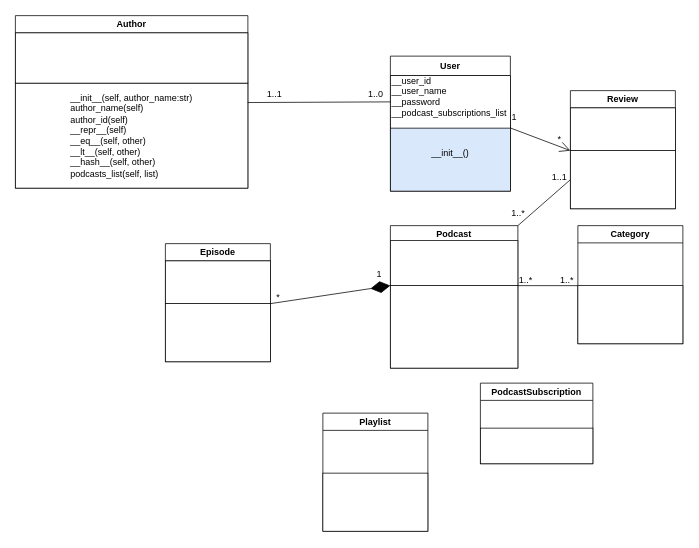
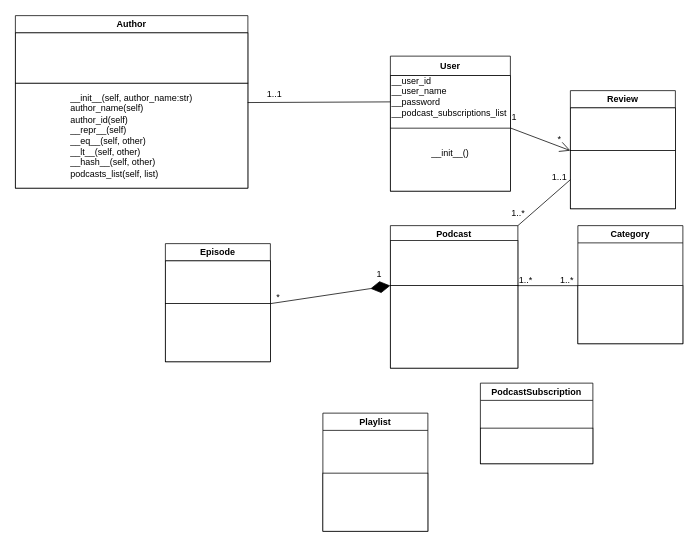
  <mxCell id="0" />
  <mxCell id="1" parent="0" />
  <mxCell id="2" value="Author" style="swimlane;whiteSpace=wrap;html=1;" vertex="1" parent="1"><mxGeometry x="20" y="20" width="310" height="230" as="geometry" /></mxCell>
  <mxCell id="3" value="&lt;div&gt;&lt;br&gt;&lt;/div&gt;&lt;div&gt;&lt;br&gt;&lt;/div&gt;&lt;div style=&quot;text-align: left;&quot;&gt;&lt;span style=&quot;background-color: initial;&quot;&gt;__init__(self, author_name:str)&lt;/span&gt;&lt;/div&gt;&lt;div&gt;&lt;div style=&quot;text-align: left;&quot;&gt;&lt;span style=&quot;background-color: initial;&quot;&gt;author_name(self)&lt;/span&gt;&lt;/div&gt;&lt;div style=&quot;text-align: left;&quot;&gt;&lt;span style=&quot;background-color: initial;&quot;&gt;author_id(self)&lt;/span&gt;&lt;/div&gt;&lt;div style=&quot;text-align: left;&quot;&gt;&lt;span style=&quot;background-color: initial;&quot;&gt;__repr__(self)&lt;/span&gt;&lt;/div&gt;&lt;div style=&quot;text-align: left;&quot;&gt;__eq__(self, other)&lt;/div&gt;&lt;div style=&quot;text-align: left;&quot;&gt;__lt__(self, other)&lt;/div&gt;&lt;div style=&quot;text-align: left;&quot;&gt;__hash__(self, other)&lt;/div&gt;&lt;div style=&quot;text-align: left;&quot;&gt;&lt;span style=&quot;background-color: initial;&quot;&gt;podcasts_list(self, list)&lt;/span&gt;&lt;/div&gt;&lt;div&gt;&lt;div style=&quot;text-align: left;&quot;&gt;&lt;br&gt;&lt;/div&gt;&lt;/div&gt;&lt;div&gt;&lt;br&gt;&lt;/div&gt;&lt;/div&gt;" style="rounded=0;whiteSpace=wrap;html=1;" vertex="1" parent="2"><mxGeometry y="90" width="310" height="140" as="geometry" /></mxCell>
  <mxCell id="4" value="" style="whiteSpace=wrap;html=1;" vertex="1" parent="2"><mxGeometry y="23" width="310" height="67" as="geometry" /></mxCell>
  <mxCell id="5" value="Podcast" style="swimlane;whiteSpace=wrap;html=1;" vertex="1" parent="1"><mxGeometry x="520" y="300" width="170" height="190" as="geometry" /></mxCell>
  <mxCell id="6" value="" style="rounded=0;whiteSpace=wrap;html=1;" vertex="1" parent="5"><mxGeometry y="80" width="170" height="110" as="geometry" /></mxCell>
  <mxCell id="7" value="" style="rounded=0;whiteSpace=wrap;html=1;" vertex="1" parent="5"><mxGeometry y="20" width="170" height="60" as="geometry" /></mxCell>
  <mxCell id="8" value="Episode" style="swimlane;whiteSpace=wrap;html=1;" vertex="1" parent="1"><mxGeometry x="220" y="324" width="140" height="157.5" as="geometry" /></mxCell>
  <mxCell id="9" value="" style="rounded=0;whiteSpace=wrap;html=1;" vertex="1" parent="8"><mxGeometry y="80" width="140" height="77.5" as="geometry" /></mxCell>
  <mxCell id="10" value="" style="rounded=0;whiteSpace=wrap;html=1;" vertex="1" parent="8"><mxGeometry y="23" width="140" height="57" as="geometry" /></mxCell>
  <mxCell id="11" value="User" style="swimlane;whiteSpace=wrap;html=1;startSize=26;" vertex="1" parent="1"><mxGeometry x="520" y="74" width="160" height="180" as="geometry" /></mxCell>
- <mxCell id="12" value="__init__()" style="rounded=0;whiteSpace=wrap;html=1;fillColor=#dae8fc;" vertex="1" parent="11"><mxGeometry y="80" width="160" height="100" as="geometry" /></mxCell>
+ <mxCell id="12" value="__init__()" style="rounded=0;whiteSpace=wrap;html=1;" vertex="1" parent="11"><mxGeometry y="80" width="160" height="100" as="geometry" /></mxCell>
  <mxCell id="13" value="__user_id&lt;div&gt;__user_name&lt;/div&gt;&lt;div&gt;__password&lt;/div&gt;&lt;div&gt;__podcast_subscriptions_list&lt;/div&gt;&lt;div&gt;&lt;br&gt;&lt;/div&gt;" style="rounded=0;whiteSpace=wrap;html=1;align=left;" vertex="1" parent="11"><mxGeometry y="26" width="160" height="70" as="geometry" /></mxCell>
  <mxCell id="14" value="PodcastSubscription" style="swimlane;whiteSpace=wrap;html=1;" vertex="1" parent="1"><mxGeometry x="640" y="510" width="150" height="107.5" as="geometry" /></mxCell>
  <mxCell id="15" value="" style="rounded=0;whiteSpace=wrap;html=1;" vertex="1" parent="14"><mxGeometry y="60" width="150" height="47.5" as="geometry" /></mxCell>
  <mxCell id="16" value="Category&lt;span style=&quot;color: rgba(0, 0, 0, 0); font-family: monospace; font-size: 0px; font-weight: 400; text-align: start; text-wrap: nowrap;&quot;&gt;%3CmxGraphModel%3E%3Croot%3E%3CmxCell%20id%3D%220%22%2F%3E%3CmxCell%20id%3D%221%22%20parent%3D%220%22%2F%3E%3CmxCell%20id%3D%222%22%20value%3D%22Episode%22%20style%3D%22swimlane%3BwhiteSpace%3Dwrap%3Bhtml%3D1%3B%22%20vertex%3D%221%22%20parent%3D%221%22%3E%3CmxGeometry%20x%3D%22200%22%20y%3D%22560%22%20width%3D%22140%22%20height%3D%22157.5%22%20as%3D%22geometry%22%2F%3E%3C%2FmxCell%3E%3C%2Froot%3E%3C%2FmxGraphModel%3E&lt;/span&gt;" style="swimlane;whiteSpace=wrap;html=1;" vertex="1" parent="1"><mxGeometry x="770" y="300" width="140" height="157.5" as="geometry" /></mxCell>
  <mxCell id="17" value="" style="rounded=0;whiteSpace=wrap;html=1;" vertex="1" parent="16"><mxGeometry y="80" width="140" height="77.5" as="geometry" /></mxCell>
  <mxCell id="18" value="Review" style="swimlane;whiteSpace=wrap;html=1;" vertex="1" parent="1"><mxGeometry x="760" y="120" width="140" height="157.5" as="geometry" /></mxCell>
  <mxCell id="19" value="" style="rounded=0;whiteSpace=wrap;html=1;" vertex="1" parent="18"><mxGeometry y="80" width="140" height="77.5" as="geometry" /></mxCell>
  <mxCell id="20" value="" style="rounded=0;whiteSpace=wrap;html=1;" vertex="1" parent="18"><mxGeometry y="23" width="140" height="57" as="geometry" /></mxCell>
  <mxCell id="21" value="Playlist" style="swimlane;whiteSpace=wrap;html=1;" vertex="1" parent="1"><mxGeometry x="430" y="550" width="140" height="157.5" as="geometry" /></mxCell>
  <mxCell id="22" value="" style="rounded=0;whiteSpace=wrap;html=1;" vertex="1" parent="21"><mxGeometry y="80" width="140" height="77.5" as="geometry" /></mxCell>
  <mxCell id="23" value="" style="endArrow=diamondThin;endFill=1;endSize=24;html=1;rounded=0;entryX=0;entryY=0;entryDx=0;entryDy=0;exitX=1;exitY=1;exitDx=0;exitDy=0;" edge="1" parent="1" source="10" target="6"><mxGeometry width="160" relative="1" as="geometry"><mxPoint x="450" y="380" as="sourcePoint" /><mxPoint x="460" y="340" as="targetPoint" /></mxGeometry></mxCell>
  <mxCell id="24" value="*" style="text;html=1;align=center;verticalAlign=middle;resizable=0;points=[];autosize=1;strokeColor=none;fillColor=none;" vertex="1" parent="1"><mxGeometry x="355" y="380" width="30" height="30" as="geometry" /></mxCell>
  <mxCell id="25" value="1" style="text;html=1;align=center;verticalAlign=middle;resizable=0;points=[];autosize=1;strokeColor=none;fillColor=none;" vertex="1" parent="1"><mxGeometry x="490" y="350" width="30" height="30" as="geometry" /></mxCell>
  <mxCell id="26" value="" style="endArrow=open;endFill=1;endSize=12;html=1;rounded=0;entryX=0;entryY=1;entryDx=0;entryDy=0;exitX=1.002;exitY=0.159;exitDx=0;exitDy=0;exitPerimeter=0;" edge="1" parent="1" source="12" target="20"><mxGeometry width="160" relative="1" as="geometry"><mxPoint x="500" y="250" as="sourcePoint" /><mxPoint x="660" y="250" as="targetPoint" /></mxGeometry></mxCell>
  <mxCell id="27" value="1" style="text;html=1;align=center;verticalAlign=middle;resizable=0;points=[];autosize=1;strokeColor=none;fillColor=none;" vertex="1" parent="1"><mxGeometry x="670" y="140" width="30" height="30" as="geometry" /></mxCell>
  <mxCell id="28" value="*" style="text;html=1;align=center;verticalAlign=middle;resizable=0;points=[];autosize=1;strokeColor=none;fillColor=none;" vertex="1" parent="1"><mxGeometry x="730" y="170" width="30" height="30" as="geometry" /></mxCell>
  <mxCell id="29" value="" style="endArrow=none;html=1;rounded=0;entryX=0;entryY=0.5;entryDx=0;entryDy=0;exitX=0.999;exitY=0.185;exitDx=0;exitDy=0;exitPerimeter=0;" edge="1" parent="1" source="3" target="13"><mxGeometry width="50" height="50" relative="1" as="geometry"><mxPoint x="350" y="150" as="sourcePoint" /><mxPoint x="430" y="150" as="targetPoint" /></mxGeometry></mxCell>
  <mxCell id="30" value="1..1" style="text;html=1;align=center;verticalAlign=middle;resizable=0;points=[];autosize=1;strokeColor=none;fillColor=none;" vertex="1" parent="1"><mxGeometry x="345" y="110" width="40" height="30" as="geometry" /></mxCell>
- <mxCell id="31" value="1..0" style="text;html=1;align=center;verticalAlign=middle;resizable=0;points=[];autosize=1;strokeColor=none;fillColor=none;" vertex="1" parent="1"><mxGeometry x="480" y="110" width="40" height="30" as="geometry" /></mxCell>
  <mxCell id="32" value="" style="endArrow=none;html=1;rounded=0;entryX=0;entryY=0;entryDx=0;entryDy=0;exitX=1;exitY=0;exitDx=0;exitDy=0;" edge="1" parent="1" source="6" target="17"><mxGeometry width="50" height="50" relative="1" as="geometry"><mxPoint x="550" y="430" as="sourcePoint" /><mxPoint x="600" y="380" as="targetPoint" /></mxGeometry></mxCell>
  <mxCell id="33" value="1..*" style="text;html=1;align=center;verticalAlign=middle;resizable=0;points=[];autosize=1;strokeColor=none;fillColor=none;" vertex="1" parent="1"><mxGeometry x="735" y="358" width="40" height="30" as="geometry" /></mxCell>
  <mxCell id="34" value="1..*" style="text;html=1;align=center;verticalAlign=middle;resizable=0;points=[];autosize=1;strokeColor=none;fillColor=none;" vertex="1" parent="1"><mxGeometry x="680" y="358" width="40" height="30" as="geometry" /></mxCell>
  <mxCell id="35" value="" style="endArrow=none;html=1;rounded=0;exitX=1;exitY=0;exitDx=0;exitDy=0;entryX=0;entryY=0.5;entryDx=0;entryDy=0;" edge="1" parent="1" source="5" target="19"><mxGeometry width="50" height="50" relative="1" as="geometry"><mxPoint x="580" y="290" as="sourcePoint" /><mxPoint x="630" y="240" as="targetPoint" /></mxGeometry></mxCell>
  <mxCell id="36" value="1..*" style="text;html=1;align=center;verticalAlign=middle;resizable=0;points=[];autosize=1;strokeColor=none;fillColor=none;" vertex="1" parent="1"><mxGeometry x="670" y="268" width="40" height="30" as="geometry" /></mxCell>
  <mxCell id="37" value="1..1" style="text;html=1;align=center;verticalAlign=middle;resizable=0;points=[];autosize=1;strokeColor=none;fillColor=none;" vertex="1" parent="1"><mxGeometry x="725" y="220" width="40" height="30" as="geometry" /></mxCell>
